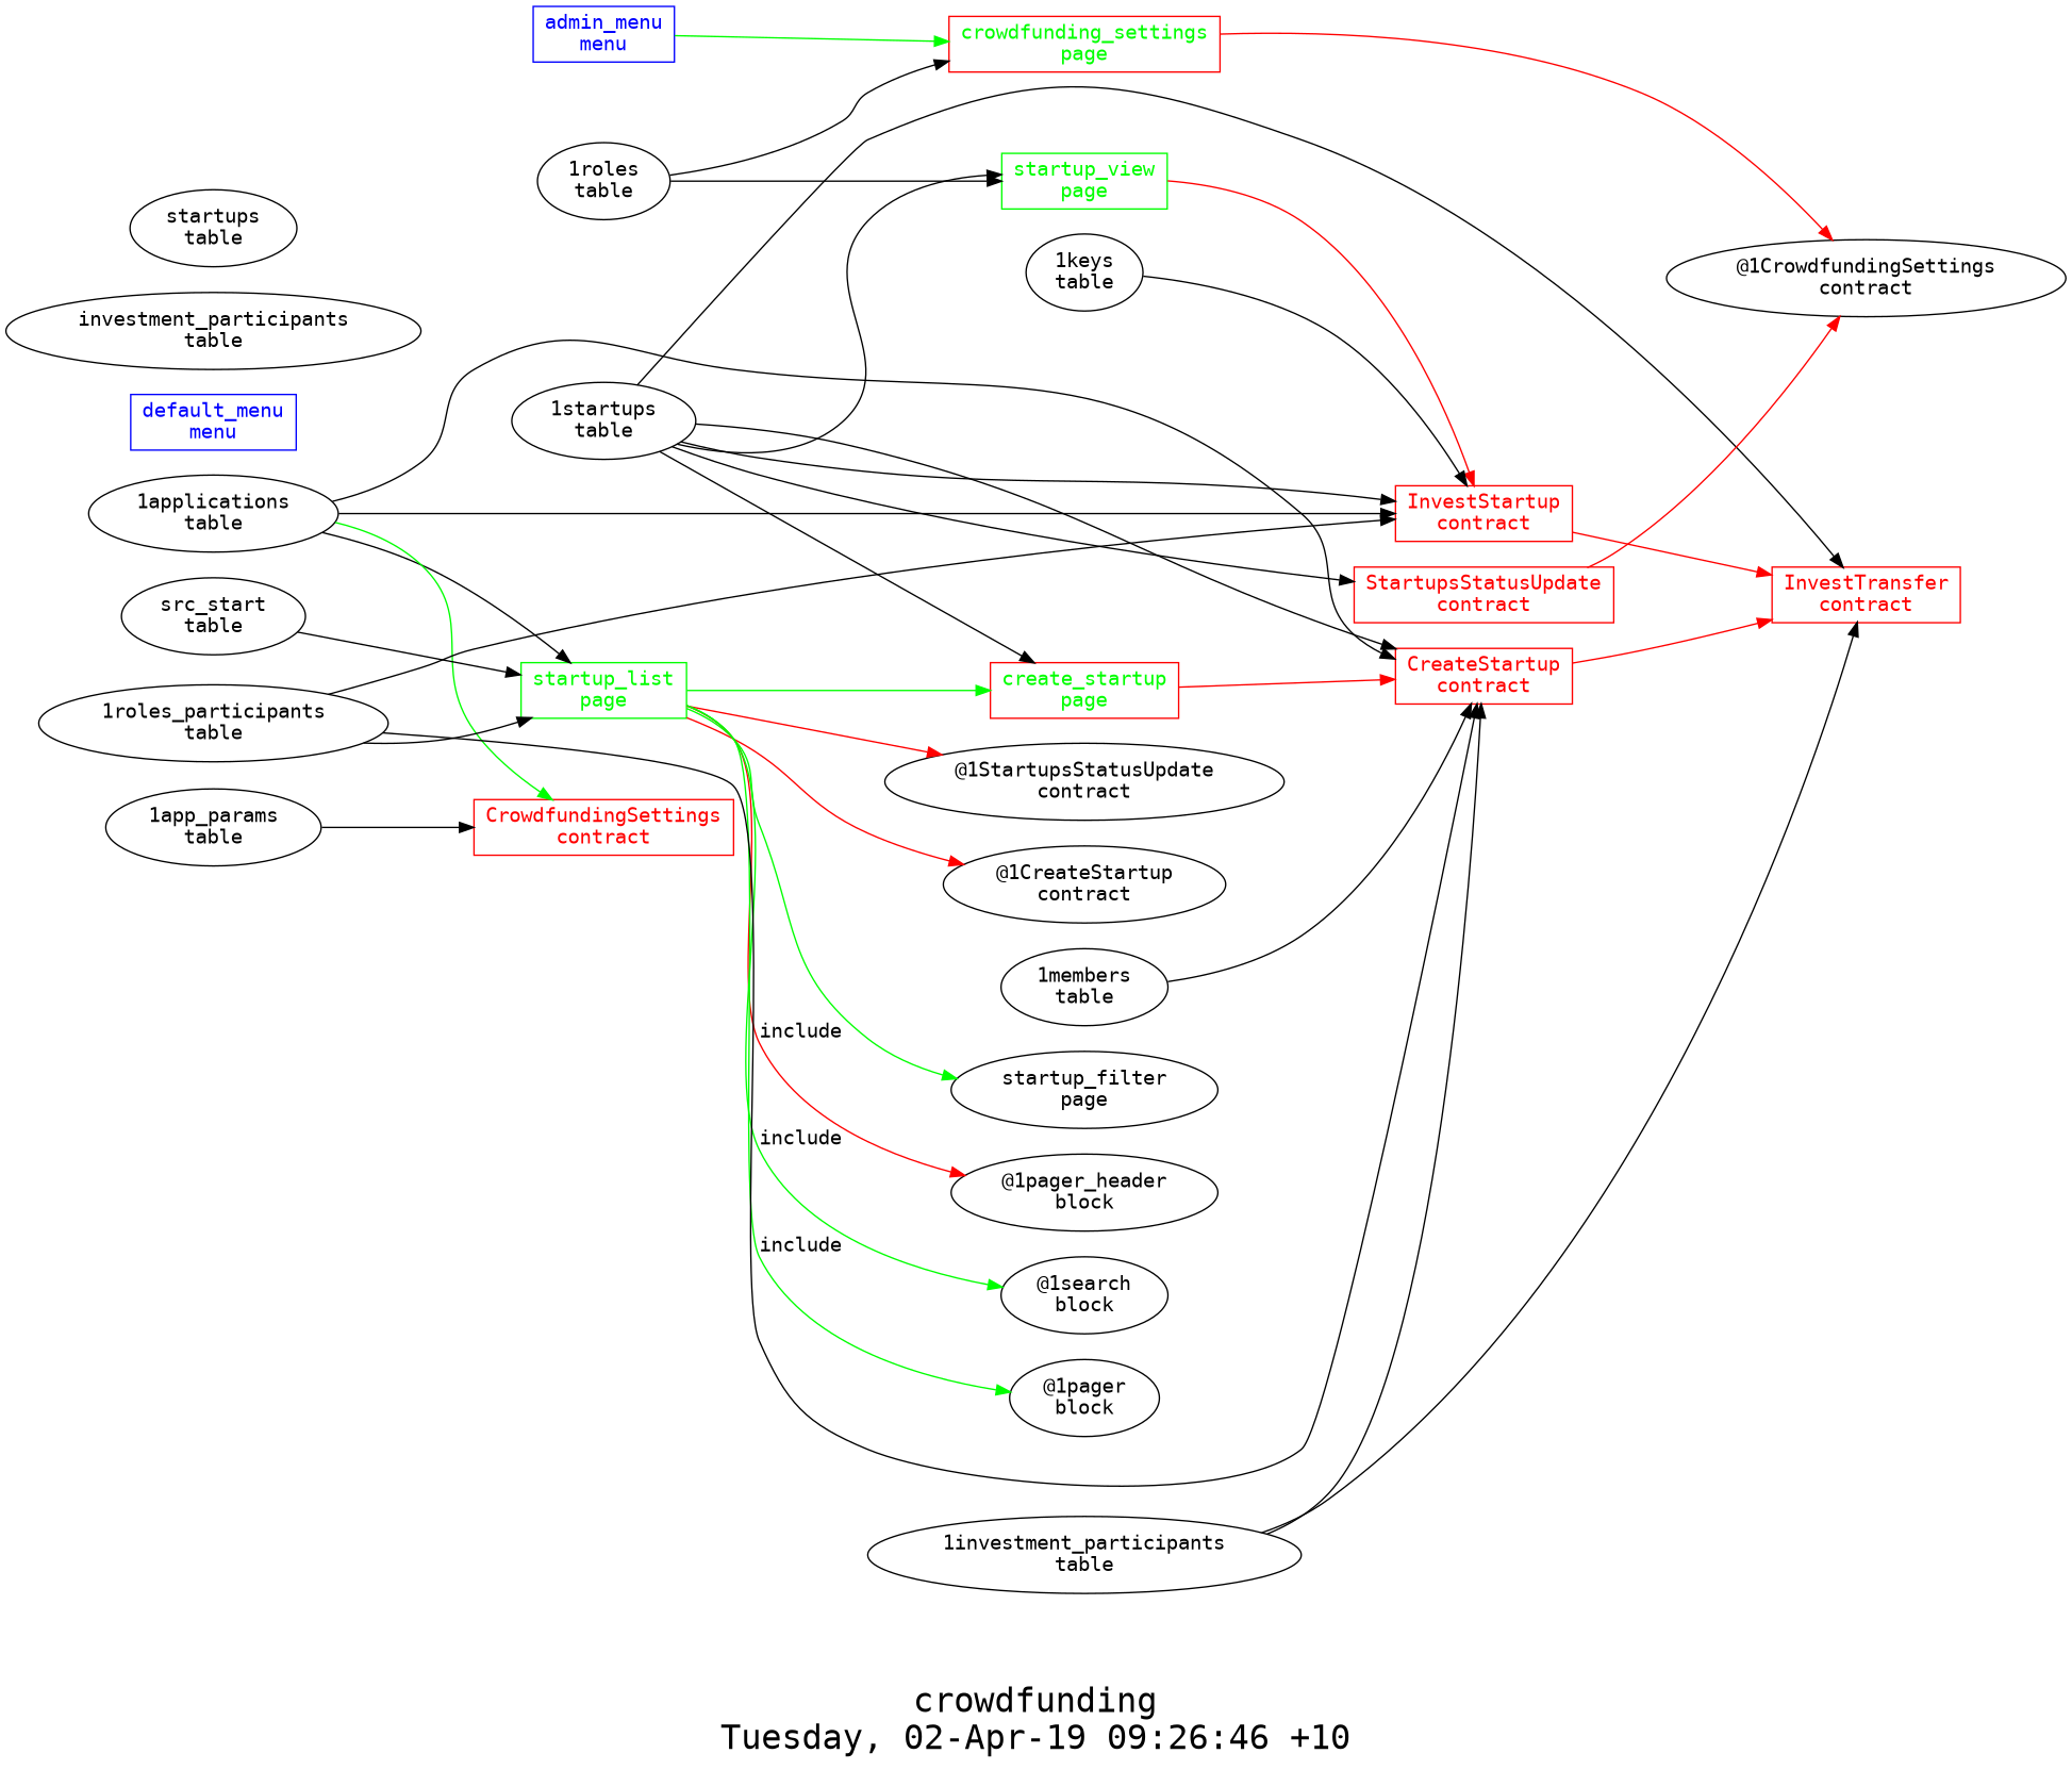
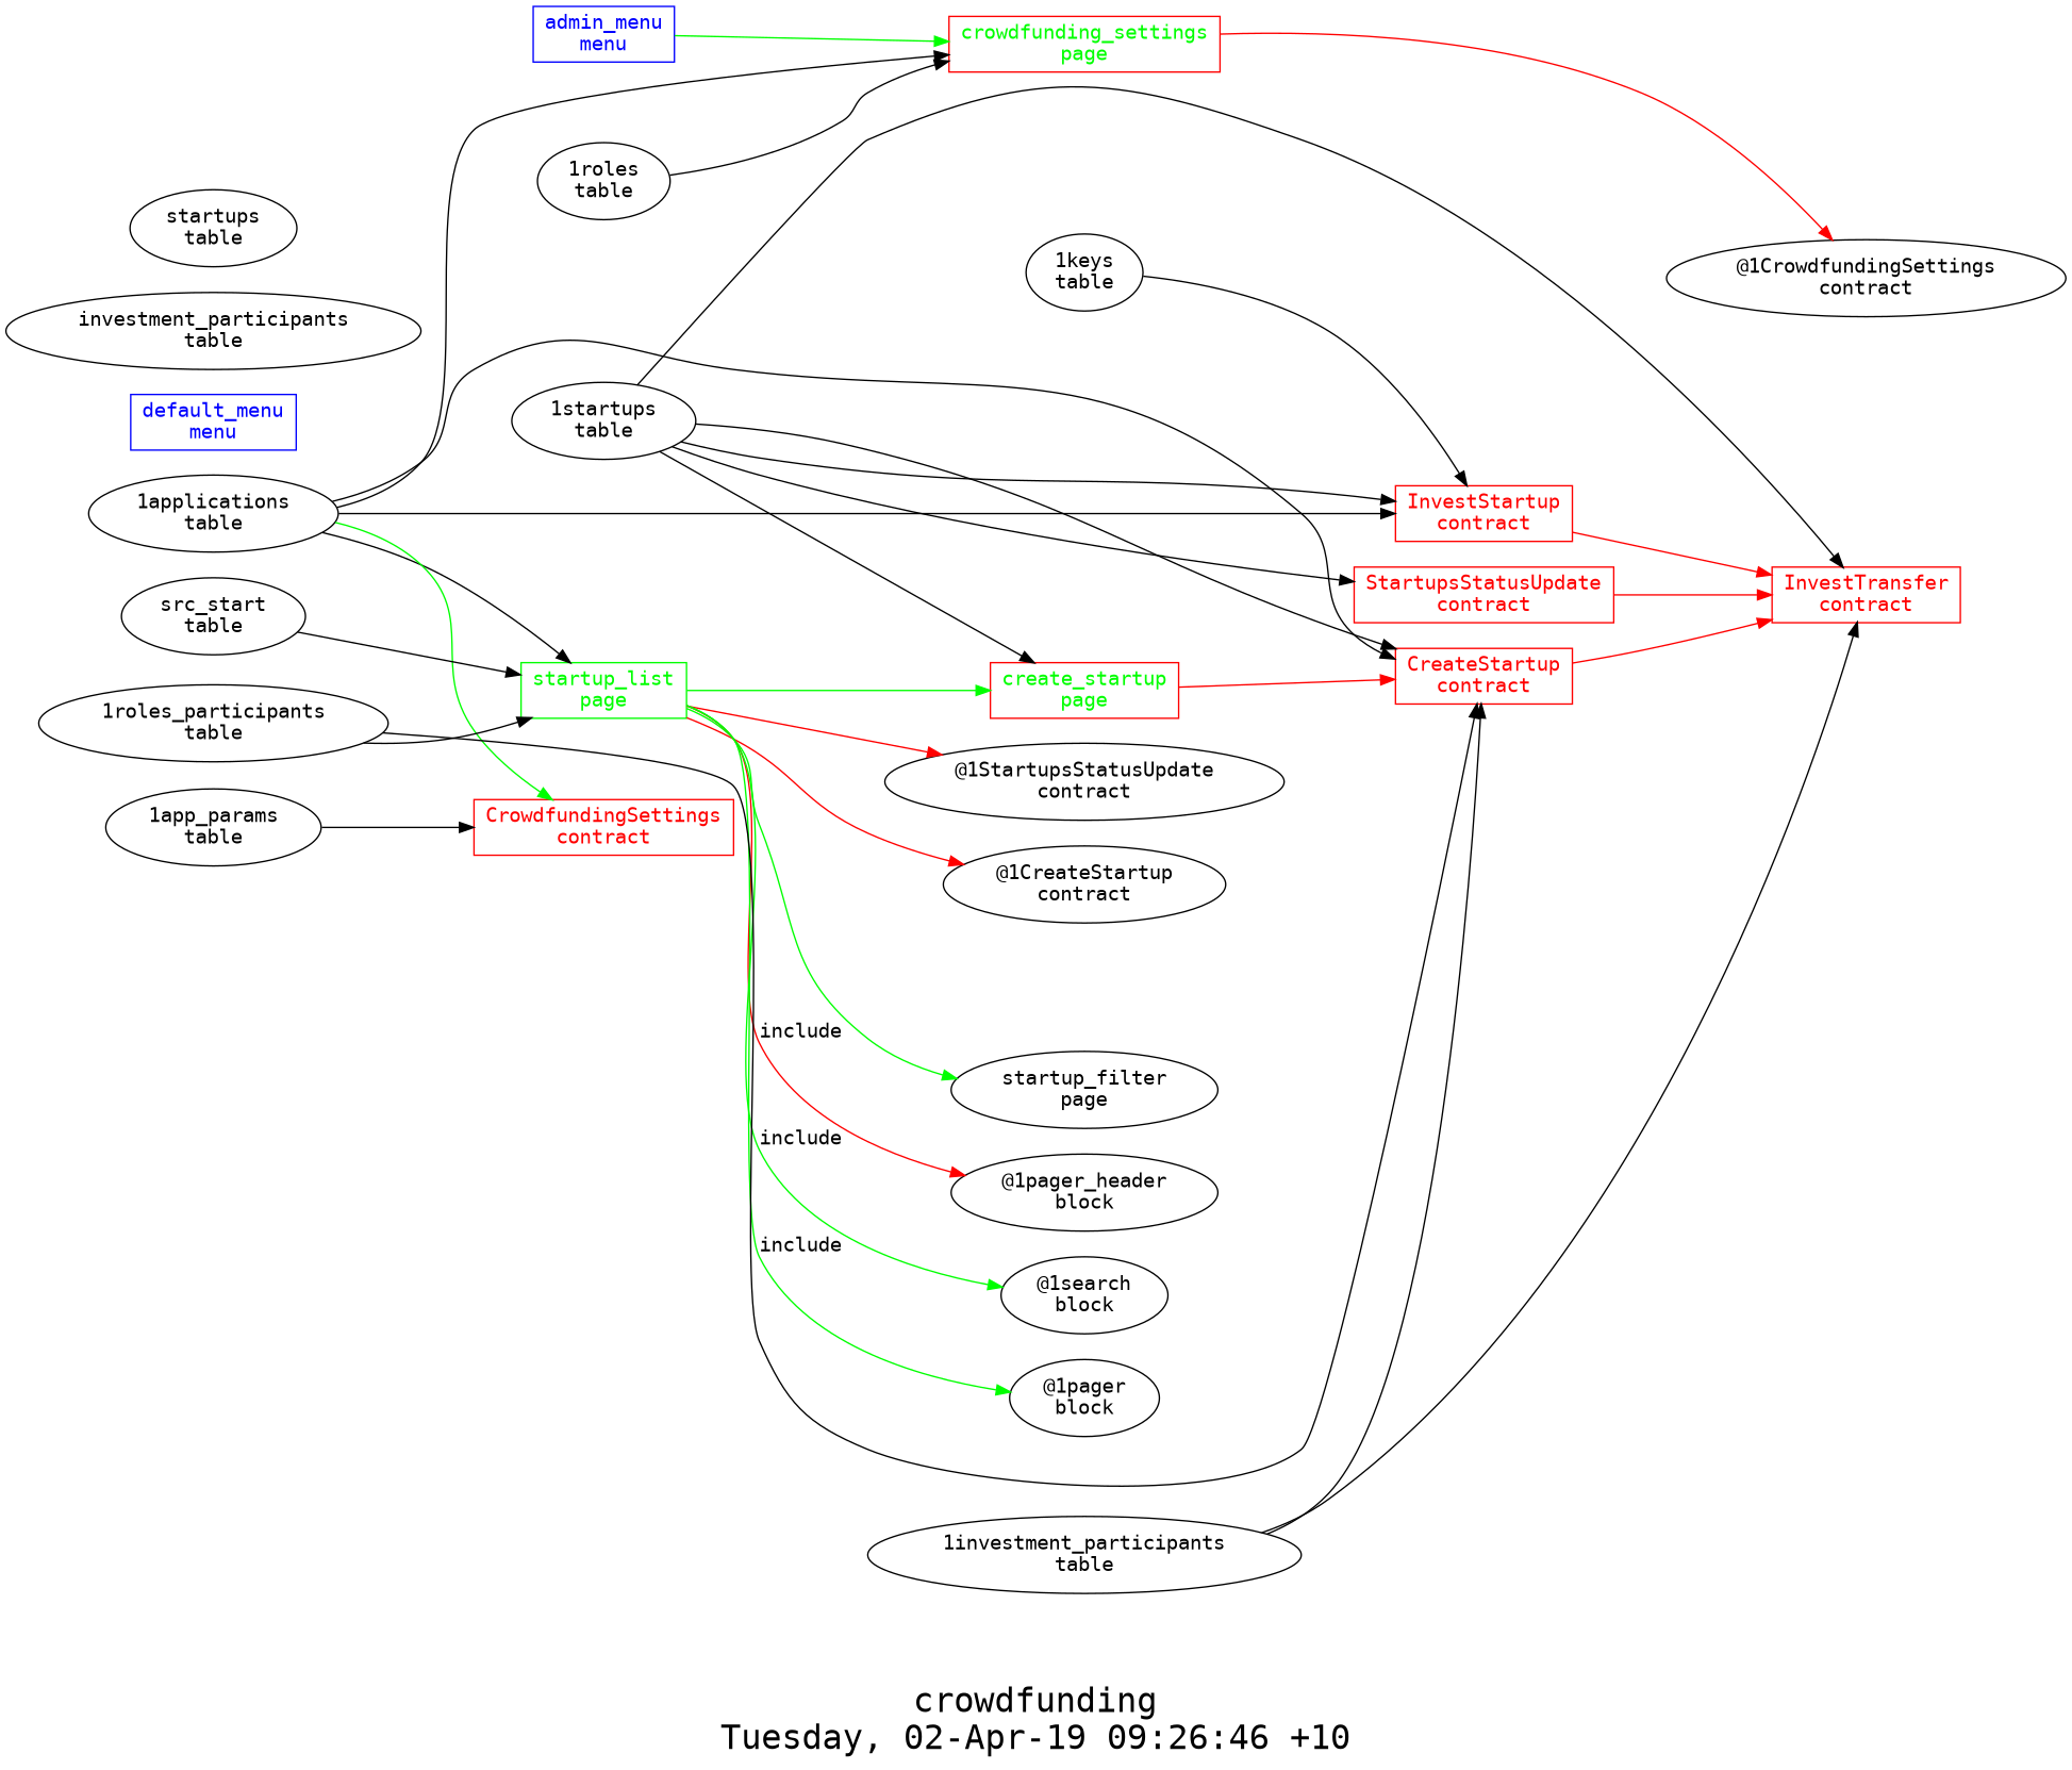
  digraph {
    fontname="DejaVu Sans Mono"
    fontsize=24
    label="crowdfunding\nTuesday, 02-Apr-19 09:26:46 +10"
    nojustify=true
    ordering=out
    rankdir=LR
    node [fontname="DejaVu Sans Mono"]
    edge [fontname="DejaVu Sans Mono"]
    "admin_menu\nmenu" [color=blue fontcolor=blue group=menus shape=record]
    "crowdfunding_settings\npage" [color=red fontcolor=green group=pages shape=record]
    "@1CrowdfundingSettings\ncontract"
    "default_menu\nmenu" [color=blue fontcolor=blue group=menus shape=record]
    "create_startup\npage" [color=red fontcolor=green group=pages shape=record]
    "CreateStartup\ncontract" [color=red fontcolor=red group=contracts shape=record]
    "InvestTransfer\ncontract" [color=red fontcolor=red group=contracts shape=record]
    "1startups\ntable"
-   "startup_view\npage" [color=green fontcolor=green group=pages shape=record]
    "InvestStartup\ncontract" [color=red fontcolor=red group=contracts shape=record]
    "StartupsStatusUpdate\ncontract" [color=red fontcolor=red group=contracts shape=record]
    "1applications\ntable"
    "startup_list\npage" [color=green fontcolor=green group=pages shape=record]
    "CrowdfundingSettings\ncontract" [color=red fontcolor=red group=contracts shape=record]
    "@1StartupsStatusUpdate\ncontract"
    "@1CreateStartup\ncontract"
    "startup_filter\npage"
    "@1pager_header\nblock"
    "@1search\nblock"
    "@1pager\nblock"
    "1roles\ntable"
    "1roles_participants\ntable"
    "src_start\ntable"
    "1investment_participants\ntable"
-   "1members\ntable"
    "1app_params\ntable"
    "1keys\ntable"
    "investment_participants\ntable" [group=tables]
    "startups\ntable" [group=tables]
    "admin_menu\nmenu" -> "crowdfunding_settings\npage" [color=green]
    "crowdfunding_settings\npage" -> "@1CrowdfundingSettings\ncontract" [color=red]
    "create_startup\npage" -> "CreateStartup\ncontract" [color=red]
    "CreateStartup\ncontract" -> "InvestTransfer\ncontract" [color=red]
    "1startups\ntable" -> "create_startup\npage"
    "1startups\ntable" -> "CreateStartup\ncontract"
    "1startups\ntable" -> "InvestTransfer\ncontract"
-   "1startups\ntable" -> "startup_view\npage"
    "1startups\ntable" -> "InvestStartup\ncontract"
    "1startups\ntable" -> "StartupsStatusUpdate\ncontract"
-   "startup_view\npage" -> "InvestStartup\ncontract" [color=red]
    "InvestStartup\ncontract" -> "InvestTransfer\ncontract" [color=red]
-   "StartupsStatusUpdate\ncontract" -> "@1CrowdfundingSettings\ncontract" [color=red]
+   "StartupsStatusUpdate\ncontract" -> "InvestTransfer\ncontract" [color=red]
+   "1applications\ntable" -> "crowdfunding_settings\npage"
    "1applications\ntable" -> "CreateStartup\ncontract"
    "1applications\ntable" -> "InvestStartup\ncontract"
    "1applications\ntable" -> "startup_list\npage"
    "1applications\ntable" -> "CrowdfundingSettings\ncontract" [color=green]
    "startup_list\npage" -> "create_startup\npage" [color=green]
    "startup_list\npage" -> "@1StartupsStatusUpdate\ncontract" [color=red]
    "startup_list\npage" -> "@1CreateStartup\ncontract" [color=red]
    "startup_list\npage" -> "startup_filter\npage" [color=green]
    "startup_list\npage" -> "@1pager_header\nblock" [color=red label=include]
    "startup_list\npage" -> "@1search\nblock" [color=green label=include]
    "startup_list\npage" -> "@1pager\nblock" [color=green label=include]
    "1roles\ntable" -> "crowdfunding_settings\npage"
-   "1roles\ntable" -> "startup_view\npage"
    "1roles_participants\ntable" -> "CreateStartup\ncontract"
-   "1roles_participants\ntable" -> "InvestStartup\ncontract"
    "1roles_participants\ntable" -> "startup_list\npage"
    "src_start\ntable" -> "startup_list\npage"
    "1investment_participants\ntable" -> "CreateStartup\ncontract"
    "1investment_participants\ntable" -> "InvestTransfer\ncontract"
-   "1members\ntable" -> "CreateStartup\ncontract"
    "1app_params\ntable" -> "CrowdfundingSettings\ncontract"
    "1keys\ntable" -> "InvestStartup\ncontract"
  }
